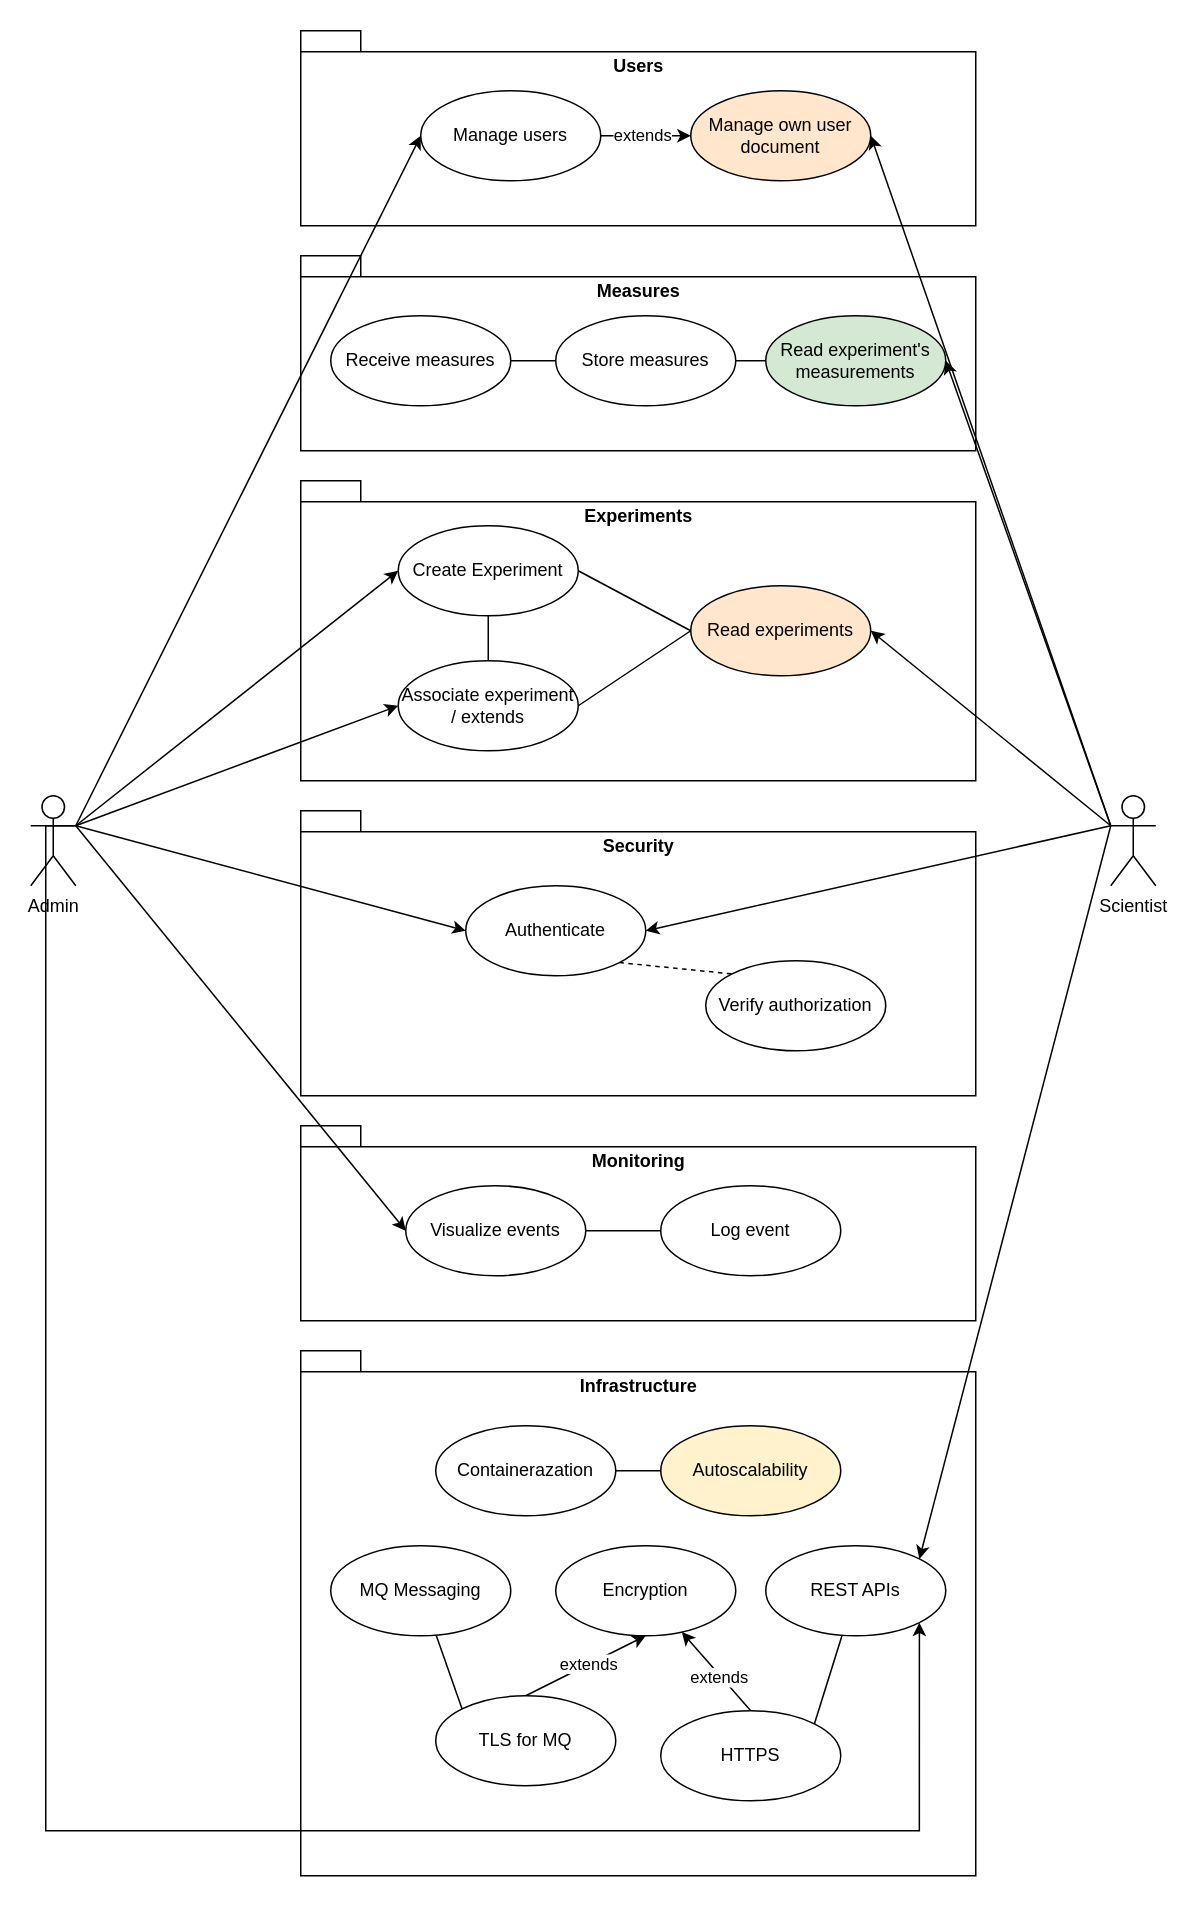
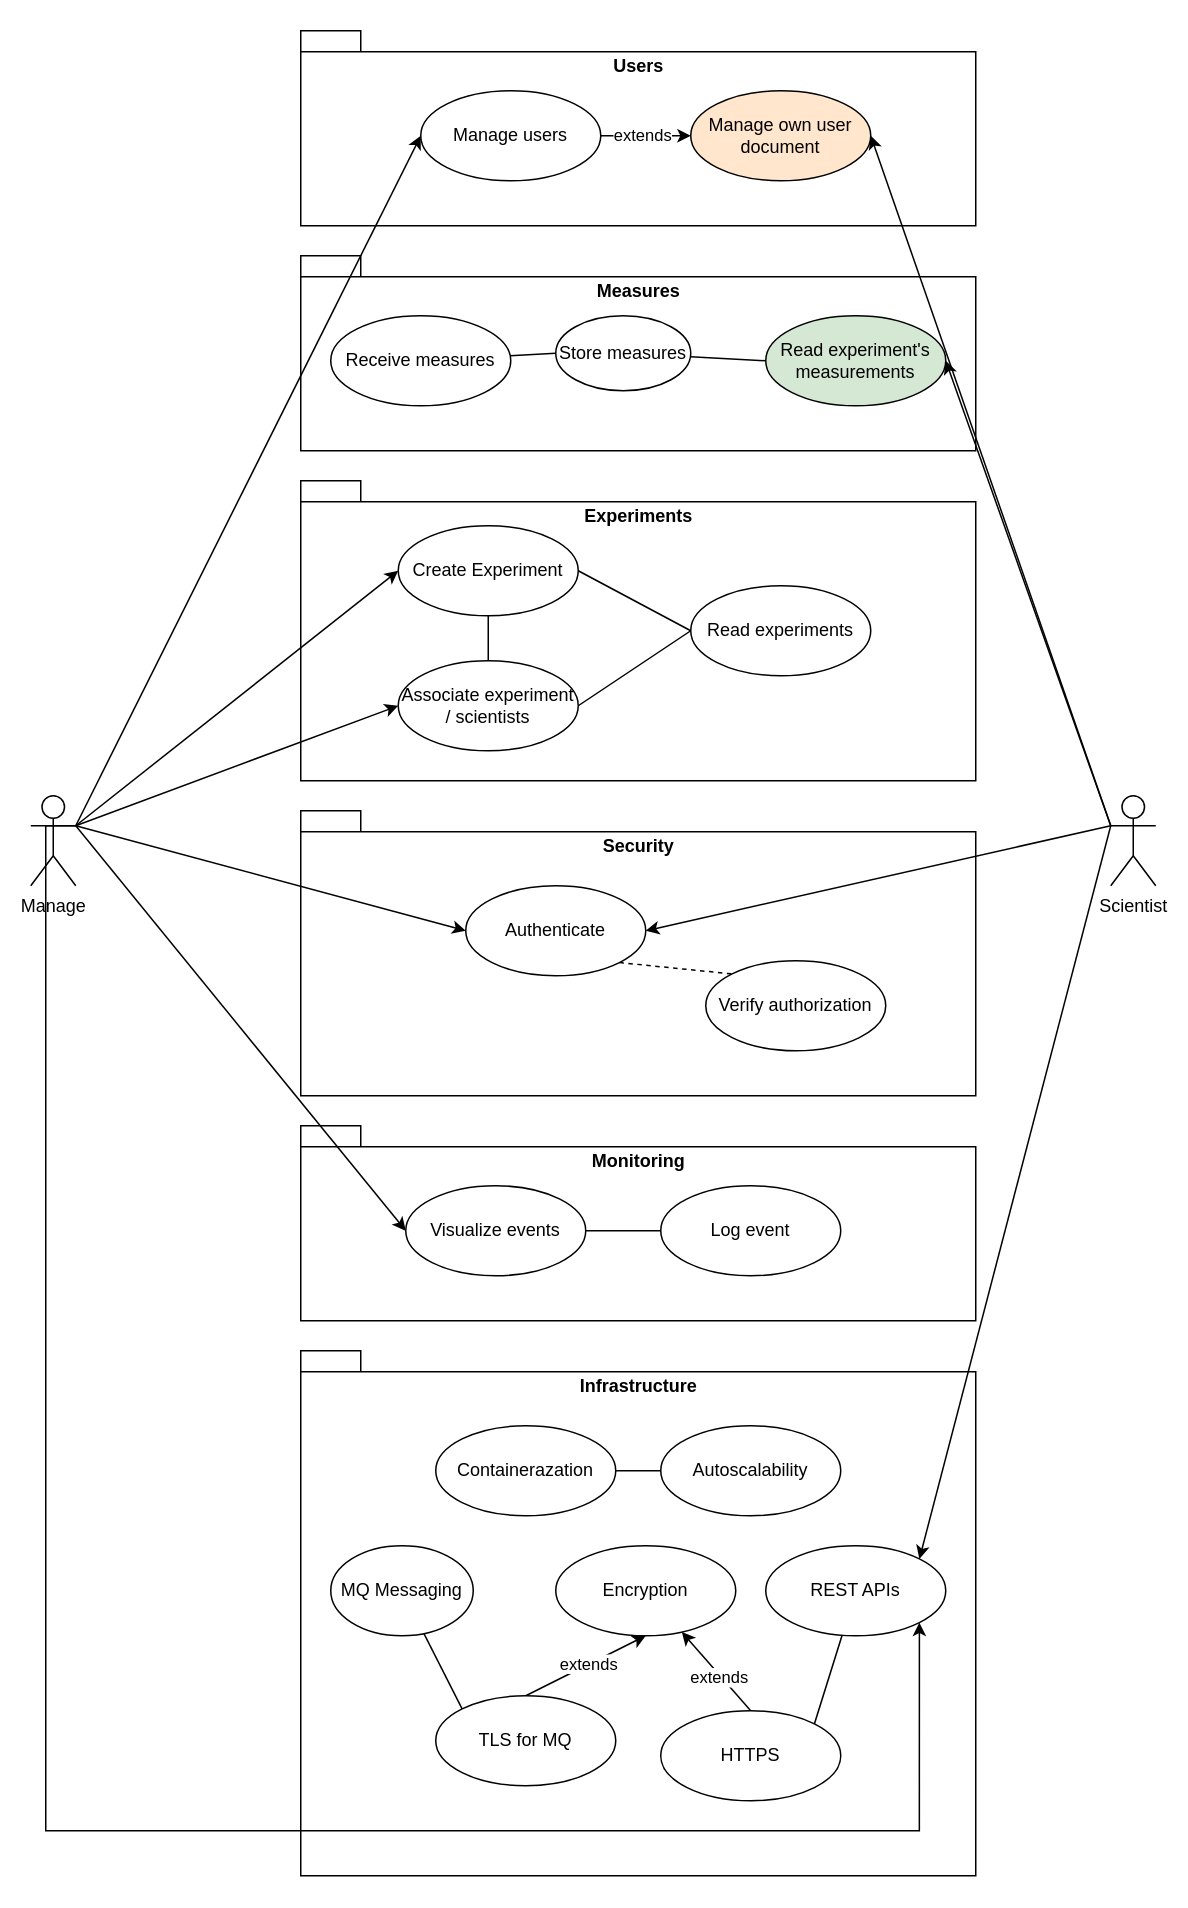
  <mxCell id="0" />
  <mxCell id="1" parent="0" />
  <mxCell id="2" value="Infrastructure" style="shape=folder;fontStyle=1;spacingTop=10;tabWidth=40;tabHeight=14;tabPosition=left;html=1;verticalAlign=top;" vertex="1" parent="1"><mxGeometry x="200" y="900" width="450" height="350" as="geometry" /></mxCell>
  <mxCell id="3" value="Monitoring" style="shape=folder;fontStyle=1;spacingTop=10;tabWidth=40;tabHeight=14;tabPosition=left;html=1;verticalAlign=top;" vertex="1" parent="1"><mxGeometry x="200" y="750" width="450" height="130" as="geometry" /></mxCell>
  <mxCell id="4" value="Security" style="shape=folder;fontStyle=1;spacingTop=10;tabWidth=40;tabHeight=14;tabPosition=left;html=1;verticalAlign=top;" vertex="1" parent="1"><mxGeometry x="200" y="540" width="450" height="190" as="geometry" /></mxCell>
  <mxCell id="5" value="Experiments" style="shape=folder;fontStyle=1;spacingTop=10;tabWidth=40;tabHeight=14;tabPosition=left;html=1;verticalAlign=top;" vertex="1" parent="1"><mxGeometry x="200" y="320" width="450" height="200" as="geometry" /></mxCell>
  <mxCell id="6" value="Users" style="shape=folder;fontStyle=1;spacingTop=10;tabWidth=40;tabHeight=14;tabPosition=left;html=1;verticalAlign=top;" vertex="1" parent="1"><mxGeometry x="200" y="20" width="450" height="130" as="geometry" /></mxCell>
  <mxCell id="7" value="Measures" style="shape=folder;fontStyle=1;spacingTop=10;tabWidth=40;tabHeight=14;tabPosition=left;html=1;verticalAlign=top;" vertex="1" parent="1"><mxGeometry x="200" width="450" height="130" as="geometry" y="170" /></mxCell>
  <mxCell id="8" style="entryX=0;entryY=0.5;entryDx=0;entryDy=0;endArrow=none;endFill=0;" edge="1" parent="1" source="9" target="33"><mxGeometry relative="1" as="geometry"><mxPoint x="490" y="330" as="targetPoint" /></mxGeometry></mxCell>
  <mxCell id="9" value="Receive measures" style="ellipse;whiteSpace=wrap;html=1;" vertex="1" parent="1"><mxGeometry x="220" y="210" width="120" height="60" as="geometry" /></mxCell>
  <mxCell id="10" style="exitX=1;exitY=0.5;exitDx=0;exitDy=0;" edge="1" parent="1" source="12" target="13"><mxGeometry relative="1" as="geometry" /></mxCell>
  <mxCell id="11" value="extends" style="edgeLabel;html=1;align=center;verticalAlign=middle;resizable=0;points=[];" vertex="1" connectable="0" parent="10"><mxGeometry x="-0.1" y="1" relative="1" as="geometry"><mxPoint as="offset" /></mxGeometry></mxCell>
  <mxCell id="12" value="Manage users" style="ellipse;whiteSpace=wrap;html=1;" vertex="1" parent="1"><mxGeometry x="280" y="60" width="120" height="60" as="geometry" /></mxCell>
  <mxCell id="13" value="Manage own user document" style="ellipse;whiteSpace=wrap;html=1;fillColor=#ffe6cc;" vertex="1" parent="1"><mxGeometry x="460" y="60" width="120" height="60" as="geometry" /></mxCell>
  <mxCell id="14" style="entryX=1;entryY=0.5;entryDx=0;entryDy=0;exitX=0;exitY=0.333;exitDx=0;exitDy=0;exitPerimeter=0;" edge="1" parent="1" source="19" target="13"><mxGeometry relative="1" as="geometry" /></mxCell>
- <mxCell id="15" style="entryX=1;entryY=0.5;entryDx=0;entryDy=0;exitX=0;exitY=0.333;exitDx=0;exitDy=0;exitPerimeter=0;" edge="1" parent="1" source="19" target="32"><mxGeometry relative="1" as="geometry"><mxPoint x="690" y="410" as="sourcePoint" /></mxGeometry></mxCell>
  <mxCell id="16" style="entryX=1;entryY=0.5;entryDx=0;entryDy=0;exitX=0;exitY=0.333;exitDx=0;exitDy=0;exitPerimeter=0;" edge="1" parent="1" source="19" target="35"><mxGeometry relative="1" as="geometry" /></mxCell>
  <mxCell id="17" style="entryX=1;entryY=0.5;entryDx=0;entryDy=0;exitX=0;exitY=0.333;exitDx=0;exitDy=0;exitPerimeter=0;" edge="1" parent="1" source="19" target="39"><mxGeometry relative="1" as="geometry" /></mxCell>
  <mxCell id="18" style="entryX=1;entryY=0;entryDx=0;entryDy=0;exitX=0;exitY=0.333;exitDx=0;exitDy=0;exitPerimeter=0;" edge="1" parent="1" source="19" target="47"><mxGeometry relative="1" as="geometry" /></mxCell>
  <mxCell id="19" value="Scientist" style="shape=umlActor;verticalLabelPosition=bottom;verticalAlign=top;html=1;outlineConnect=0;" vertex="1" parent="1"><mxGeometry x="740" y="530" width="30" height="60" as="geometry" /></mxCell>
  <mxCell id="20" style="entryX=0;entryY=0.5;entryDx=0;entryDy=0;exitX=1;exitY=0.333;exitDx=0;exitDy=0;exitPerimeter=0;" edge="1" parent="1" source="26" target="28"><mxGeometry relative="1" as="geometry" /></mxCell>
  <mxCell id="21" style="entryX=0;entryY=0.5;entryDx=0;entryDy=0;exitX=1;exitY=0.333;exitDx=0;exitDy=0;exitPerimeter=0;" edge="1" parent="1" source="26" target="30"><mxGeometry relative="1" as="geometry" /></mxCell>
  <mxCell id="22" style="entryX=0;entryY=0.5;entryDx=0;entryDy=0;exitX=1;exitY=0.333;exitDx=0;exitDy=0;exitPerimeter=0;" edge="1" parent="1" source="26" target="12"><mxGeometry relative="1" as="geometry" /></mxCell>
  <mxCell id="23" style="entryX=0;entryY=0.5;entryDx=0;entryDy=0;exitX=1;exitY=0.333;exitDx=0;exitDy=0;exitPerimeter=0;" edge="1" parent="1" source="26" target="39"><mxGeometry relative="1" as="geometry" /></mxCell>
  <mxCell id="24" style="exitX=1;exitY=0.333;exitDx=0;exitDy=0;exitPerimeter=0;entryX=0;entryY=0.5;entryDx=0;entryDy=0;" edge="1" parent="1" source="26" target="41"><mxGeometry relative="1" as="geometry" /></mxCell>
  <mxCell id="25" style="edgeStyle=orthogonalEdgeStyle;rounded=0;orthogonalLoop=1;jettySize=auto;html=1;entryX=1;entryY=1;entryDx=0;entryDy=0;endArrow=classic;endFill=1;exitX=1;exitY=0.333;exitDx=0;exitDy=0;exitPerimeter=0;" edge="1" parent="1" source="26" target="47"><mxGeometry relative="1" as="geometry"><Array as="points"><mxPoint x="30" y="1220" /><mxPoint x="612" y="1220" /></Array></mxGeometry></mxCell>
- <mxCell id="26" value="Admin" style="shape=umlActor;verticalLabelPosition=bottom;verticalAlign=top;html=1;outlineConnect=0;" vertex="1" parent="1"><mxGeometry x="20" y="530" width="30" height="60" as="geometry" /></mxCell>
+ <mxCell id="26" value="Manage" style="shape=umlActor;verticalLabelPosition=bottom;verticalAlign=top;html=1;outlineConnect=0;" vertex="1" parent="1"><mxGeometry x="20" y="530" width="30" height="60" as="geometry" /></mxCell>
  <mxCell id="27" style="exitX=0.5;exitY=1;exitDx=0;exitDy=0;entryX=0.5;entryY=0;entryDx=0;entryDy=0;endArrow=none;endFill=0;" edge="1" parent="1" source="28" target="30"><mxGeometry relative="1" as="geometry" /></mxCell>
  <mxCell id="28" value="Create Experiment" style="ellipse;whiteSpace=wrap;html=1;" vertex="1" parent="1"><mxGeometry x="265" y="350" width="120" height="60" as="geometry" /></mxCell>
  <mxCell id="29" style="entryX=0;entryY=0.5;entryDx=0;entryDy=0;exitX=1;exitY=0.5;exitDx=0;exitDy=0;endArrow=none;endFill=0;" edge="1" parent="1" source="30" target="32"><mxGeometry relative="1" as="geometry" /></mxCell>
- <mxCell id="30" value="Associate experiment / extends" style="ellipse;whiteSpace=wrap;html=1;" vertex="1" parent="1"><mxGeometry x="265" y="440" width="120" height="60" as="geometry" /></mxCell>
+ <mxCell id="30" value="Associate experiment / scientists" style="ellipse;whiteSpace=wrap;html=1;" vertex="1" parent="1"><mxGeometry x="265" y="440" width="120" height="60" as="geometry" /></mxCell>
  <mxCell id="31" style="entryX=1;entryY=0.5;entryDx=0;entryDy=0;exitX=0;exitY=0.5;exitDx=0;exitDy=0;endArrow=none;endFill=0;" edge="1" parent="1" source="32" target="28"><mxGeometry relative="1" as="geometry" /></mxCell>
- <mxCell id="32" value="Read experiments" style="ellipse;whiteSpace=wrap;html=1;fillColor=#ffe6cc;" vertex="1" parent="1"><mxGeometry x="460" y="390" width="120" height="60" as="geometry" /></mxCell>
- <mxCell id="33" value="Store measures" style="ellipse;whiteSpace=wrap;html=1;" vertex="1" parent="1"><mxGeometry x="370" y="210" width="120" height="60" as="geometry" /></mxCell>
+ <mxCell id="32" value="Read experiments" style="ellipse;whiteSpace=wrap;html=1;" vertex="1" parent="1"><mxGeometry x="460" y="390" width="120" height="60" as="geometry" /></mxCell>
+ <mxCell id="33" value="Store measures" style="ellipse;whiteSpace=wrap;html=1;" vertex="1" parent="1"><mxGeometry x="370" y="210" width="90" height="50" as="geometry" /></mxCell>
  <mxCell id="34" style="endArrow=none;endFill=0;exitX=0;exitY=0.5;exitDx=0;exitDy=0;" edge="1" parent="1" source="35" target="33"><mxGeometry relative="1" as="geometry" /></mxCell>
  <mxCell id="35" value="Read experiment's measurements" style="ellipse;whiteSpace=wrap;html=1;fillColor=#d5e8d4;" vertex="1" parent="1"><mxGeometry x="510" y="210" width="120" height="60" as="geometry" /></mxCell>
  <mxCell id="36" style="exitX=0;exitY=0.5;exitDx=0;exitDy=0;endArrow=none;endFill=0;" edge="1" parent="1" source="37" target="41"><mxGeometry relative="1" as="geometry" /></mxCell>
  <mxCell id="37" value="Log event" style="ellipse;whiteSpace=wrap;html=1;" vertex="1" parent="1"><mxGeometry x="440" y="790" width="120" height="60" as="geometry" /></mxCell>
  <mxCell id="38" style="entryX=0;entryY=0;entryDx=0;entryDy=0;endArrow=none;endFill=0;exitX=1;exitY=1;exitDx=0;exitDy=0;dashed=1;" edge="1" parent="1" source="39" target="40"><mxGeometry relative="1" as="geometry" /></mxCell>
  <mxCell id="39" value="Authenticate" style="ellipse;whiteSpace=wrap;html=1;" vertex="1" parent="1"><mxGeometry x="310" y="590" width="120" height="60" as="geometry" /></mxCell>
  <mxCell id="40" value="Verify authorization" style="ellipse;whiteSpace=wrap;html=1;" vertex="1" parent="1"><mxGeometry x="470" y="640" width="120" height="60" as="geometry" /></mxCell>
  <mxCell id="41" value="Visualize events" style="ellipse;whiteSpace=wrap;html=1;" vertex="1" parent="1"><mxGeometry x="270" y="790" width="120" height="60" as="geometry" /></mxCell>
  <mxCell id="42" value="Encryption" style="ellipse;whiteSpace=wrap;html=1;" vertex="1" parent="1"><mxGeometry x="370" y="1030" width="120" height="60" as="geometry" /></mxCell>
  <mxCell id="43" style="exitX=1;exitY=0.5;exitDx=0;exitDy=0;endArrow=none;endFill=0;entryX=0;entryY=0.5;entryDx=0;entryDy=0;" edge="1" parent="1" source="44" target="46"><mxGeometry relative="1" as="geometry" /></mxCell>
  <mxCell id="44" value="Containerazation" style="ellipse;whiteSpace=wrap;html=1;" vertex="1" parent="1"><mxGeometry x="290" y="950" width="120" height="60" as="geometry" /></mxCell>
- <mxCell id="45" value="MQ Messaging" style="ellipse;whiteSpace=wrap;html=1;" vertex="1" parent="1"><mxGeometry x="220" y="1030" width="120" height="60" as="geometry" /></mxCell>
- <mxCell id="46" value="Autoscalability" style="ellipse;whiteSpace=wrap;html=1;fillColor=#fff2cc;" vertex="1" parent="1"><mxGeometry x="440" y="950" width="120" height="60" as="geometry" /></mxCell>
+ <mxCell id="45" value="MQ Messaging" style="ellipse;whiteSpace=wrap;html=1;" vertex="1" parent="1"><mxGeometry x="220" y="1030" width="95" height="60" as="geometry" /></mxCell>
+ <mxCell id="46" value="Autoscalability" style="ellipse;whiteSpace=wrap;html=1;" vertex="1" parent="1"><mxGeometry x="440" y="950" width="120" height="60" as="geometry" /></mxCell>
  <mxCell id="47" value="REST APIs" style="ellipse;whiteSpace=wrap;html=1;" vertex="1" parent="1"><mxGeometry x="510" y="1030" width="120" height="60" as="geometry" /></mxCell>
  <mxCell id="48" style="exitX=0.5;exitY=0;exitDx=0;exitDy=0;" edge="1" parent="1" source="51" target="42"><mxGeometry relative="1" as="geometry" /></mxCell>
  <mxCell id="49" value="extends" style="edgeLabel;html=1;align=center;verticalAlign=middle;resizable=0;points=[];" vertex="1" connectable="0" parent="48"><mxGeometry x="-0.11" y="2" relative="1" as="geometry"><mxPoint as="offset" /></mxGeometry></mxCell>
  <mxCell id="50" style="exitX=1;exitY=0;exitDx=0;exitDy=0;endArrow=none;endFill=0;" edge="1" parent="1" source="51" target="47"><mxGeometry relative="1" as="geometry" /></mxCell>
  <mxCell id="51" value="HTTPS" style="ellipse;whiteSpace=wrap;html=1;" vertex="1" parent="1"><mxGeometry x="440" y="1140" width="120" height="60" as="geometry" /></mxCell>
  <mxCell id="52" style="entryX=0.5;entryY=1;entryDx=0;entryDy=0;exitX=0.5;exitY=0;exitDx=0;exitDy=0;" edge="1" parent="1" source="55" target="42"><mxGeometry relative="1" as="geometry" /></mxCell>
  <mxCell id="53" value="extends" style="edgeLabel;html=1;align=center;verticalAlign=middle;resizable=0;points=[];" vertex="1" connectable="0" parent="52"><mxGeometry x="0.048" y="1" relative="1" as="geometry"><mxPoint as="offset" /></mxGeometry></mxCell>
  <mxCell id="54" style="endArrow=none;endFill=0;exitX=0;exitY=0;exitDx=0;exitDy=0;" edge="1" parent="1" source="55" target="45"><mxGeometry relative="1" as="geometry" /></mxCell>
  <mxCell id="55" value="TLS for MQ" style="ellipse;whiteSpace=wrap;html=1;" vertex="1" parent="1"><mxGeometry x="290" y="1130" width="120" height="60" as="geometry" /></mxCell>
